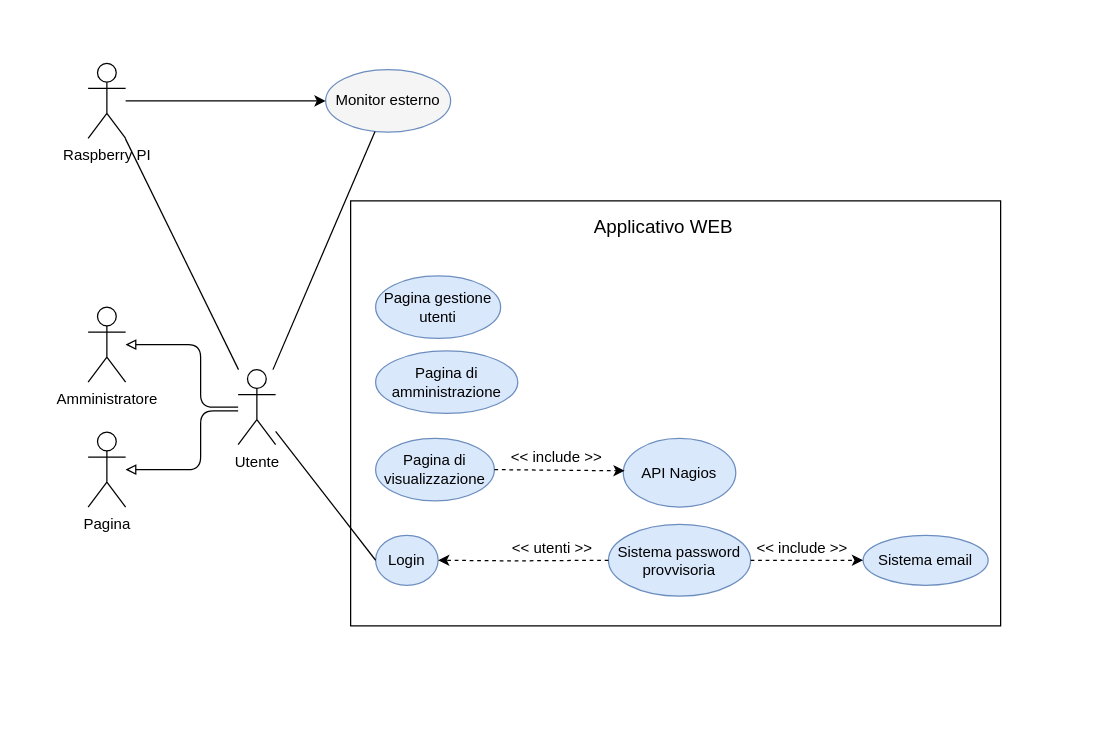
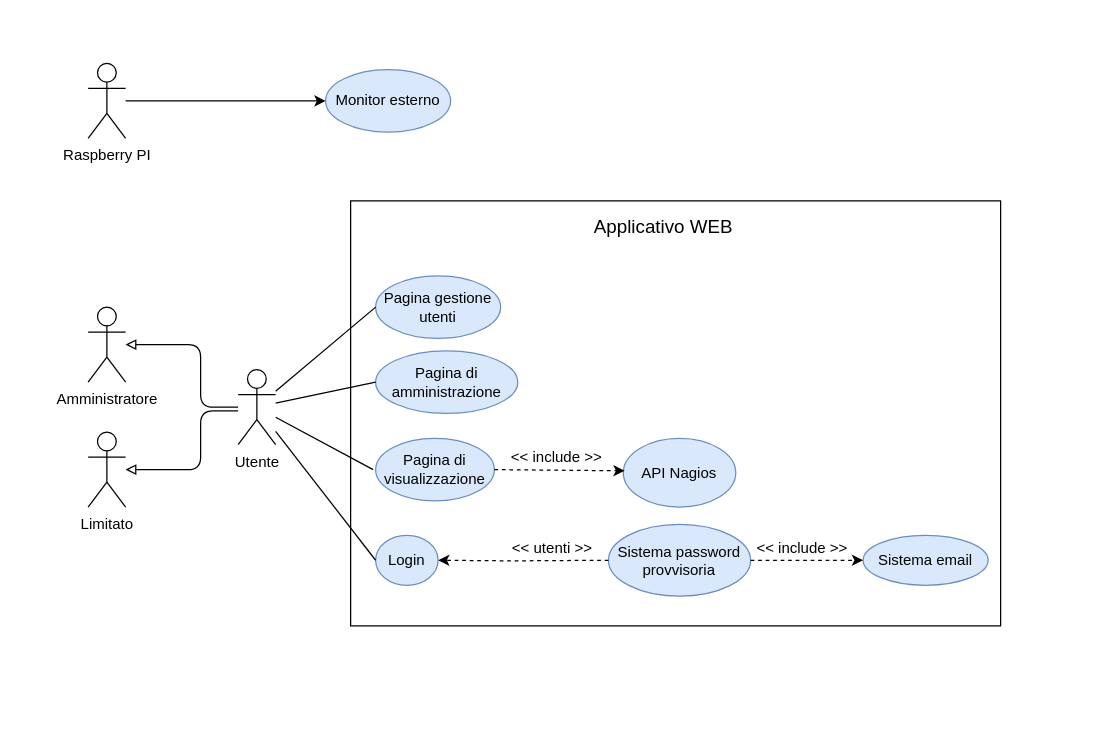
  <mxCell id="0" />
  <mxCell id="1" parent="0" />
  <mxCell id="2" value="" style="rounded=0;whiteSpace=wrap;html=1;strokeColor=#FFFFFF;" parent="1" vertex="1"><mxGeometry x="20" y="20" width="850" height="560" as="geometry" /></mxCell>
  <mxCell id="3" value="" style="rounded=0;whiteSpace=wrap;html=1;" parent="1" vertex="1"><mxGeometry x="280" y="160" width="520" height="340" as="geometry" /></mxCell>
  <mxCell id="4" value="Raspberry PI" style="shape=umlActor;verticalLabelPosition=bottom;verticalAlign=top;html=1;outlineConnect=0;" parent="1" vertex="1"><mxGeometry x="70" y="50" width="30" height="60" as="geometry" /></mxCell>
- <mxCell id="5" value="Monitor esterno" style="ellipse;whiteSpace=wrap;html=1;fillColor=#f5f5f5;strokeColor=#6c8ebf;" parent="1" vertex="1"><mxGeometry x="260" y="55" width="100" height="50" as="geometry" /></mxCell>
+ <mxCell id="5" value="Monitor esterno" style="ellipse;whiteSpace=wrap;html=1;fillColor=#dae8fc;strokeColor=#6c8ebf;" parent="1" vertex="1"><mxGeometry x="260" y="55" width="100" height="50" as="geometry" /></mxCell>
  <mxCell id="6" value="" style="endArrow=classic;html=1;" parent="1" edge="1"><mxGeometry width="50" height="50" relative="1" as="geometry"><mxPoint x="100" y="80" as="sourcePoint" /><mxPoint x="260" y="80" as="targetPoint" /></mxGeometry></mxCell>
  <mxCell id="7" value="Amministratore" style="shape=umlActor;verticalLabelPosition=bottom;verticalAlign=top;html=1;outlineConnect=0;" parent="1" vertex="1"><mxGeometry x="70" y="245" width="30" height="60" as="geometry" /></mxCell>
- <mxCell id="8" value="Pagina" style="shape=umlActor;verticalLabelPosition=bottom;verticalAlign=top;html=1;outlineConnect=0;" parent="1" vertex="1"><mxGeometry x="70" y="345" width="30" height="60" as="geometry" /></mxCell>
+ <mxCell id="8" value="Limitato" style="shape=umlActor;verticalLabelPosition=bottom;verticalAlign=top;html=1;outlineConnect=0;" parent="1" vertex="1"><mxGeometry x="70" y="345" width="30" height="60" as="geometry" /></mxCell>
  <mxCell id="9" value="Utente" style="shape=umlActor;verticalLabelPosition=bottom;verticalAlign=top;html=1;outlineConnect=0;" parent="1" vertex="1"><mxGeometry x="190" y="295" width="30" height="60" as="geometry" /></mxCell>
  <mxCell id="10" value="" style="endArrow=block;html=1;strokeColor=#000000;endFill=0;" parent="1" source="9" target="7" edge="1"><mxGeometry width="50" height="50" relative="1" as="geometry"><mxPoint x="180" y="325" as="sourcePoint" /><mxPoint x="190" y="255" as="targetPoint" /><Array as="points"><mxPoint x="160" y="325" /><mxPoint x="160" y="275" /></Array></mxGeometry></mxCell>
  <mxCell id="11" value="" style="endArrow=block;html=1;strokeColor=#000000;endFill=0;" parent="1" edge="1"><mxGeometry width="50" height="50" relative="1" as="geometry"><mxPoint x="190" y="328" as="sourcePoint" /><mxPoint x="100" y="375" as="targetPoint" /><Array as="points"><mxPoint x="160" y="328" /><mxPoint x="160" y="375" /></Array></mxGeometry></mxCell>
  <mxCell id="12" value="Login" style="ellipse;whiteSpace=wrap;html=1;fillColor=#dae8fc;strokeColor=#6c8ebf;" parent="1" vertex="1"><mxGeometry x="300" y="427.5" width="50" height="40" as="geometry" /></mxCell>
  <mxCell id="13" value="Pagina gestione utenti" style="ellipse;whiteSpace=wrap;html=1;fillColor=#dae8fc;strokeColor=#6c8ebf;" parent="1" vertex="1"><mxGeometry x="300" y="220" width="100" height="50" as="geometry" /></mxCell>
  <mxCell id="14" value="Pagina di amministrazione" style="ellipse;whiteSpace=wrap;html=1;fillColor=#dae8fc;strokeColor=#6c8ebf;" parent="1" vertex="1"><mxGeometry x="300" y="280" width="113.75" height="50" as="geometry" /></mxCell>
  <mxCell id="15" value="Pagina di visualizzazione" style="ellipse;whiteSpace=wrap;html=1;fillColor=#dae8fc;strokeColor=#6c8ebf;" parent="1" vertex="1"><mxGeometry x="300" y="350" width="95" height="50" as="geometry" /></mxCell>
  <mxCell id="16" value="Sistema email" style="ellipse;whiteSpace=wrap;html=1;fillColor=#dae8fc;strokeColor=#6c8ebf;" parent="1" vertex="1"><mxGeometry x="690" y="427.5" width="100" height="40" as="geometry" /></mxCell>
  <mxCell id="17" value="Sistema password provvisoria" style="ellipse;whiteSpace=wrap;html=1;fillColor=#dae8fc;strokeColor=#6c8ebf;" parent="1" vertex="1"><mxGeometry x="486.25" y="418.75" width="113.75" height="57.5" as="geometry" /></mxCell>
  <mxCell id="18" value="" style="endArrow=classic;html=1;dashed=1;strokeColor=#000000;entryX=0;entryY=0.5;entryDx=0;entryDy=0;exitX=1;exitY=0.5;exitDx=0;exitDy=0;" parent="1" source="17" target="16" edge="1"><mxGeometry width="50" height="50" relative="1" as="geometry"><mxPoint x="240" y="310" as="sourcePoint" /><mxPoint x="290" y="260" as="targetPoint" /></mxGeometry></mxCell>
  <mxCell id="19" value="&amp;lt;&amp;lt; include &amp;gt;&amp;gt;" style="text;html=1;align=center;verticalAlign=middle;resizable=0;points=[];autosize=1;strokeColor=none;" parent="1" vertex="1"><mxGeometry x="596.25" y="427.5" width="90" height="20" as="geometry" /></mxCell>
  <mxCell id="20" value="" style="endArrow=classic;html=1;dashed=1;strokeColor=#000000;exitX=0;exitY=0.5;exitDx=0;exitDy=0;entryX=1;entryY=0.5;entryDx=0;entryDy=0;" parent="1" source="17" target="12" edge="1"><mxGeometry width="50" height="50" relative="1" as="geometry"><mxPoint x="240" y="330" as="sourcePoint" /><mxPoint x="323" y="350" as="targetPoint" /><Array as="points"><mxPoint x="410" y="448" /></Array></mxGeometry></mxCell>
  <mxCell id="21" value="&amp;lt;&amp;lt; utenti &amp;gt;&amp;gt;" style="text;html=1;align=center;verticalAlign=middle;resizable=0;points=[];autosize=1;strokeColor=none;" parent="1" vertex="1"><mxGeometry x="396.25" y="427.5" width="90" height="20" as="geometry" /></mxCell>
  <mxCell id="22" value="&lt;font style=&quot;font-size: 15px&quot;&gt;Applicativo WEB&lt;/font&gt;" style="text;html=1;strokeColor=none;fillColor=none;align=center;verticalAlign=middle;whiteSpace=wrap;rounded=0;" parent="1" vertex="1"><mxGeometry x="463.75" y="170" width="132.5" height="20" as="geometry" /></mxCell>
  <mxCell id="23" value="API Nagios" style="ellipse;whiteSpace=wrap;html=1;strokeColor=#6c8ebf;fillColor=#dae8fc;" parent="1" vertex="1"><mxGeometry x="498.13" y="350" width="90" height="55" as="geometry" /></mxCell>
  <mxCell id="24" value="" style="endArrow=classic;html=1;strokeColor=#000000;entryX=0.012;entryY=0.472;entryDx=0;entryDy=0;exitX=1;exitY=0.5;exitDx=0;exitDy=0;entryPerimeter=0;dashed=1;" parent="1" source="15" target="23" edge="1"><mxGeometry width="50" height="50" relative="1" as="geometry"><mxPoint x="510" y="470" as="sourcePoint" /><mxPoint x="560" y="420" as="targetPoint" /></mxGeometry></mxCell>
  <mxCell id="25" value="&amp;lt;&amp;lt; include &amp;gt;&amp;gt;" style="text;html=1;strokeColor=none;fillColor=none;align=center;verticalAlign=middle;whiteSpace=wrap;rounded=0;" parent="1" vertex="1"><mxGeometry x="403.12" y="355" width="83.75" height="20" as="geometry" /></mxCell>
  <mxCell id="26" value="" style="endArrow=none;html=1;entryX=0;entryY=0.5;entryDx=0;entryDy=0;" edge="1" parent="1" source="9" target="12"><mxGeometry width="50" height="50" relative="1" as="geometry"><mxPoint x="110" y="550" as="sourcePoint" /><mxPoint x="160" y="500" as="targetPoint" /></mxGeometry></mxCell>
- <mxCell id="27" value="" style="endArrow=none;html=1;" edge="1" parent="1" source="9" target="5"><mxGeometry width="50" height="50" relative="1" as="geometry"><mxPoint x="170" y="500" as="sourcePoint" /><mxPoint x="220" y="450" as="targetPoint" /></mxGeometry></mxCell>
- <mxCell id="28" value="" style="endArrow=none;html=1;" edge="1" parent="1" source="9" target="4"><mxGeometry width="50" height="50" relative="1" as="geometry"><mxPoint x="230" y="343.064" as="sourcePoint" /><mxPoint x="308.005" y="385" as="targetPoint" /></mxGeometry></mxCell>
+ <mxCell id="27" value="" style="endArrow=none;html=1;entryX=-0.021;entryY=0.5;entryDx=0;entryDy=0;entryPerimeter=0;" edge="1" parent="1" source="9" target="15"><mxGeometry width="50" height="50" relative="1" as="geometry"><mxPoint x="170" y="500" as="sourcePoint" /><mxPoint x="220" y="450" as="targetPoint" /></mxGeometry></mxCell>
+ <mxCell id="28" value="" style="endArrow=none;html=1;entryX=0;entryY=0.5;entryDx=0;entryDy=0;" edge="1" parent="1" source="9" target="14"><mxGeometry width="50" height="50" relative="1" as="geometry"><mxPoint x="230" y="343.064" as="sourcePoint" /><mxPoint x="308.005" y="385" as="targetPoint" /></mxGeometry></mxCell>
+ <mxCell id="29" value="" style="endArrow=none;html=1;entryX=0;entryY=0.5;entryDx=0;entryDy=0;" edge="1" parent="1" source="9" target="13"><mxGeometry width="50" height="50" relative="1" as="geometry"><mxPoint x="230" y="331.842" as="sourcePoint" /><mxPoint x="310" y="315" as="targetPoint" /></mxGeometry></mxCell>
